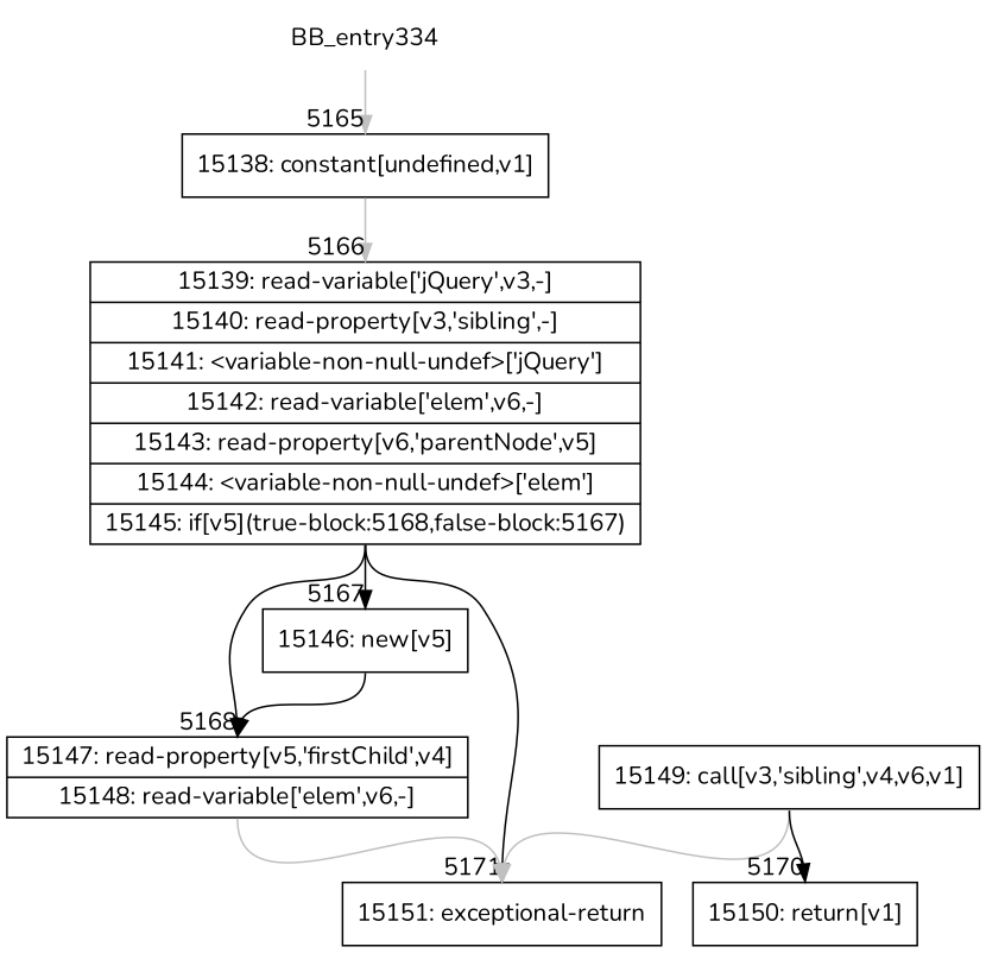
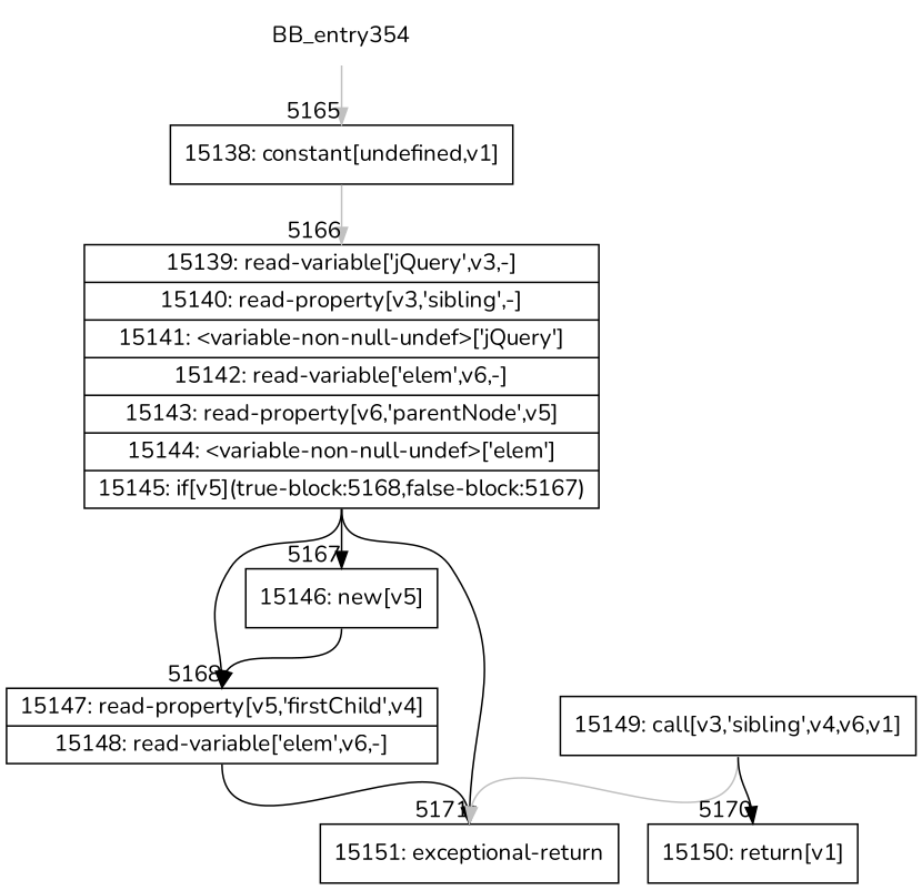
  digraph {
    fontname=Nunito
    rankdir=TD
    node [fontname=Nunito shape=record]
    edge [fontname=Nunito headport=n tailport=s]
-   BB_entry334 [shape=none]
+   BB_entry334 [shape=none label=BB_entry354]
    n2 [label="{15138: constant[undefined,v1]}"]
    n3 [label="{15139: read-variable['jQuery',v3,-]|15140: read-property[v3,'sibling',-]|15141: \<variable-non-null-undef\>['jQuery']|15142: read-variable['elem',v6,-]|15143: read-property[v6,'parentNode',v5]|15144: \<variable-non-null-undef\>['elem']|15145: if[v5](true-block:5168,false-block:5167)}"]
    n4 [label="{15147: read-property[v5,'firstChild',v4]|15148: read-variable['elem',v6,-]}"]
    n5 [label="{15146: new[v5]}"]
    n6 [label="{15151: exceptional-return}"]
    n7 [label="{15149: call[v3,'sibling',v4,v6,v1]}"]
    n8 [label="{15150: return[v1]}"]
    BB_entry334 -> n2 [color=gray headlabel="    5165"]
    n2 -> n3 [color=gray headlabel="      5166"]
    n3 -> n4 [headlabel="      5168"]
    n3 -> n5 [headlabel="      5167"]
    n3 -> n6 [color=black headlabel="      5171"]
-   n4 -> n6 [color=gray]
+   n4 -> n6 [color=black]
    n5 -> n4
    n7 -> n6 [color=gray]
    n7 -> n8 [headlabel="      5170"]
  }
